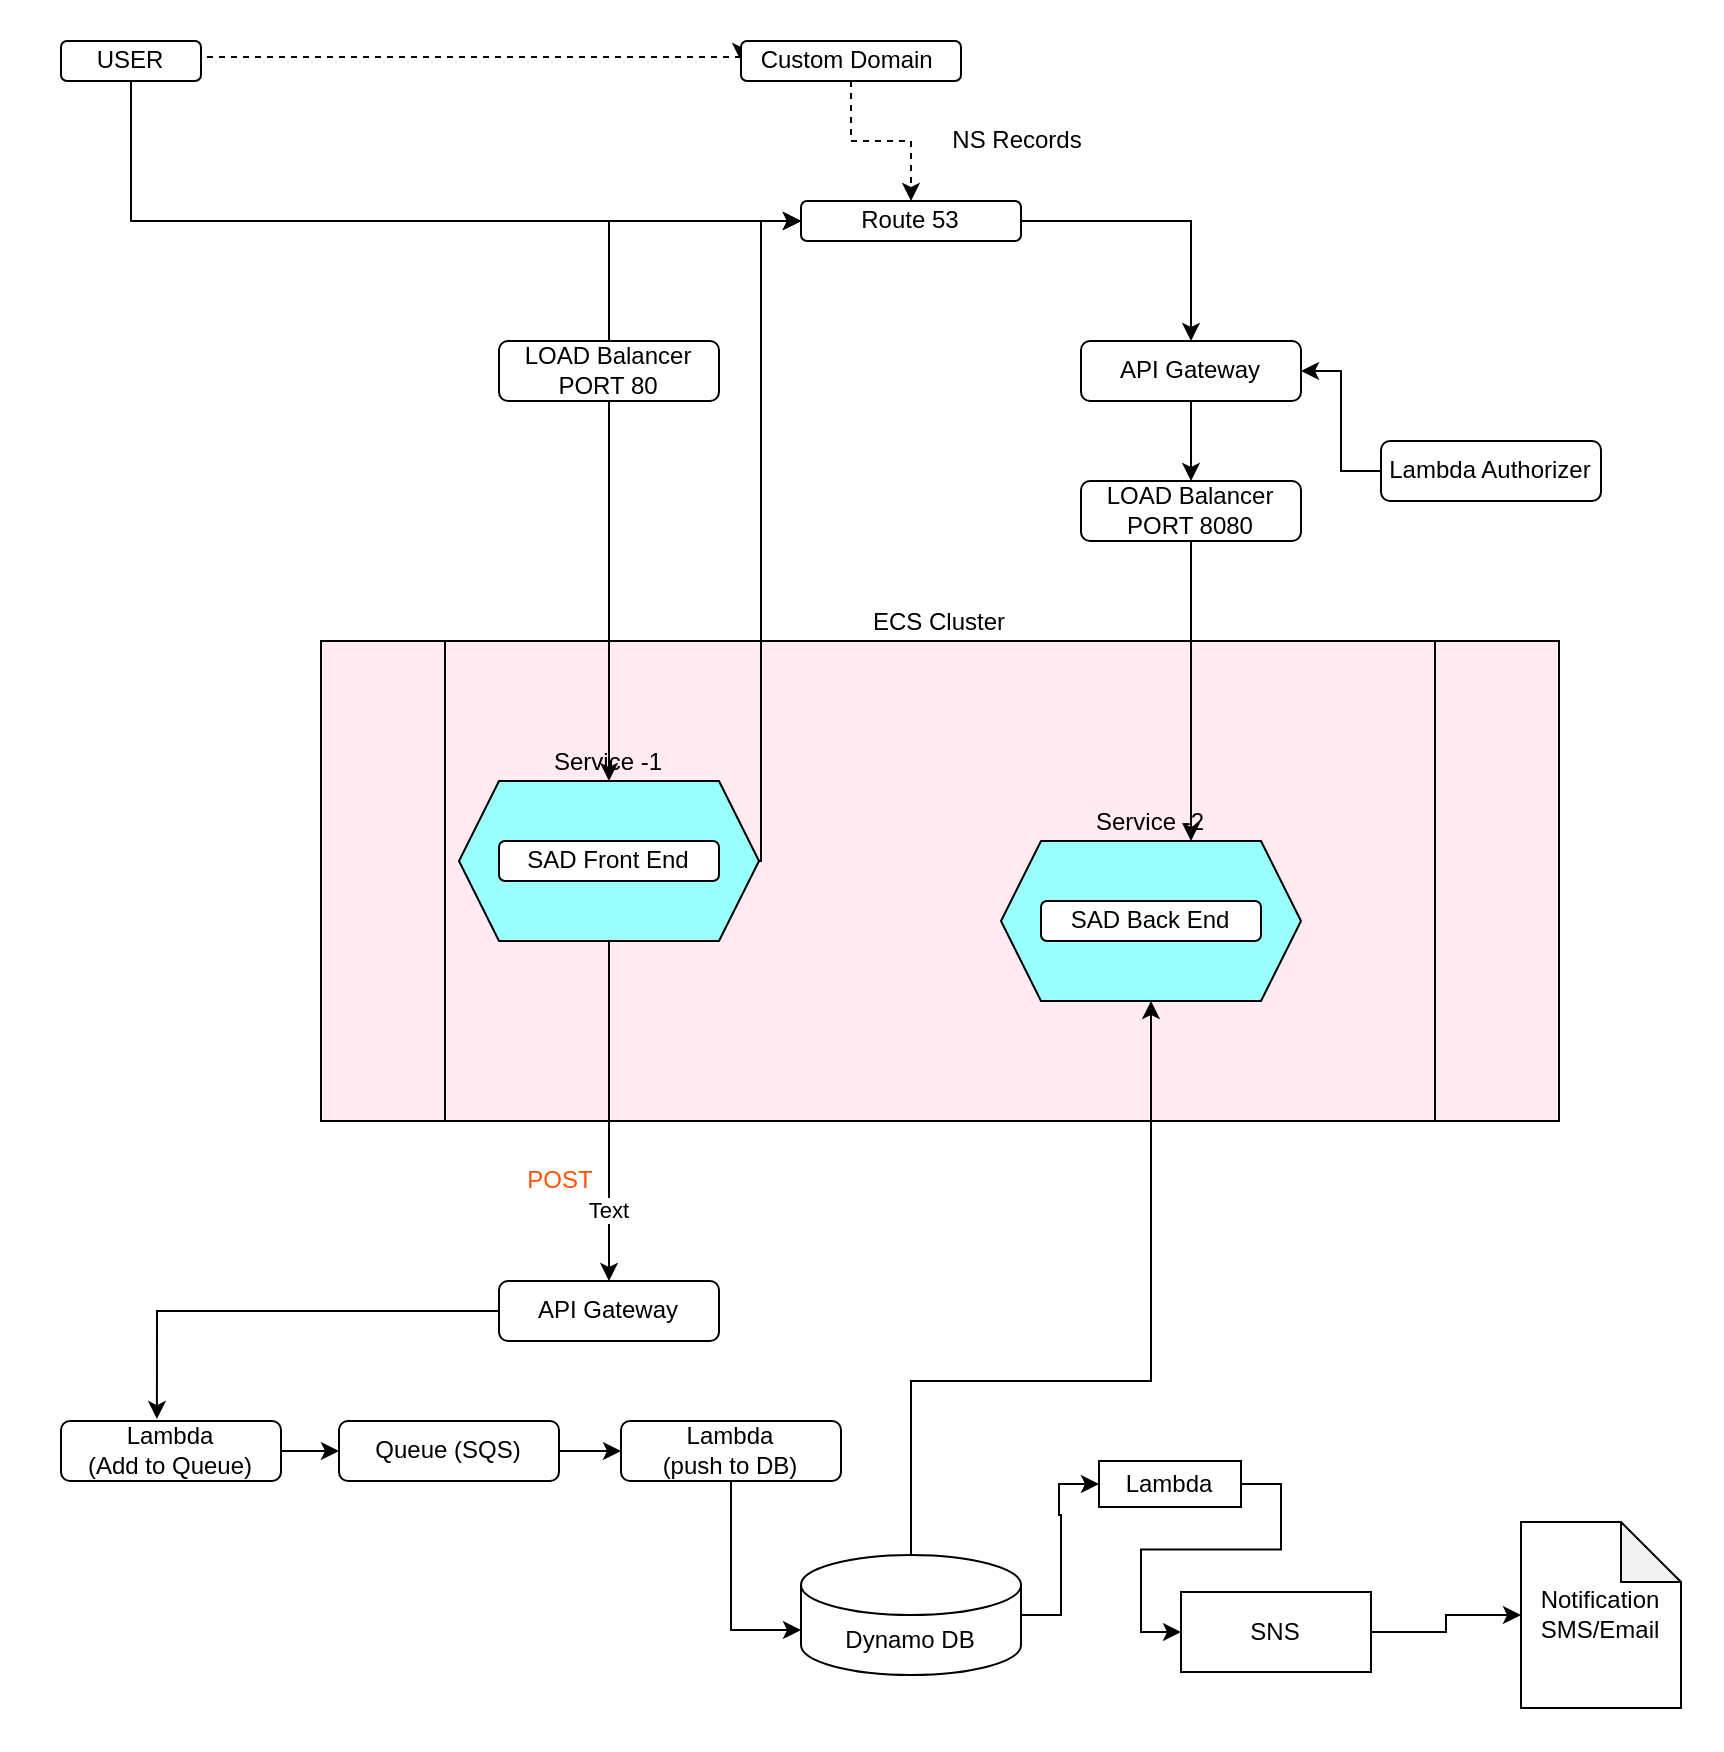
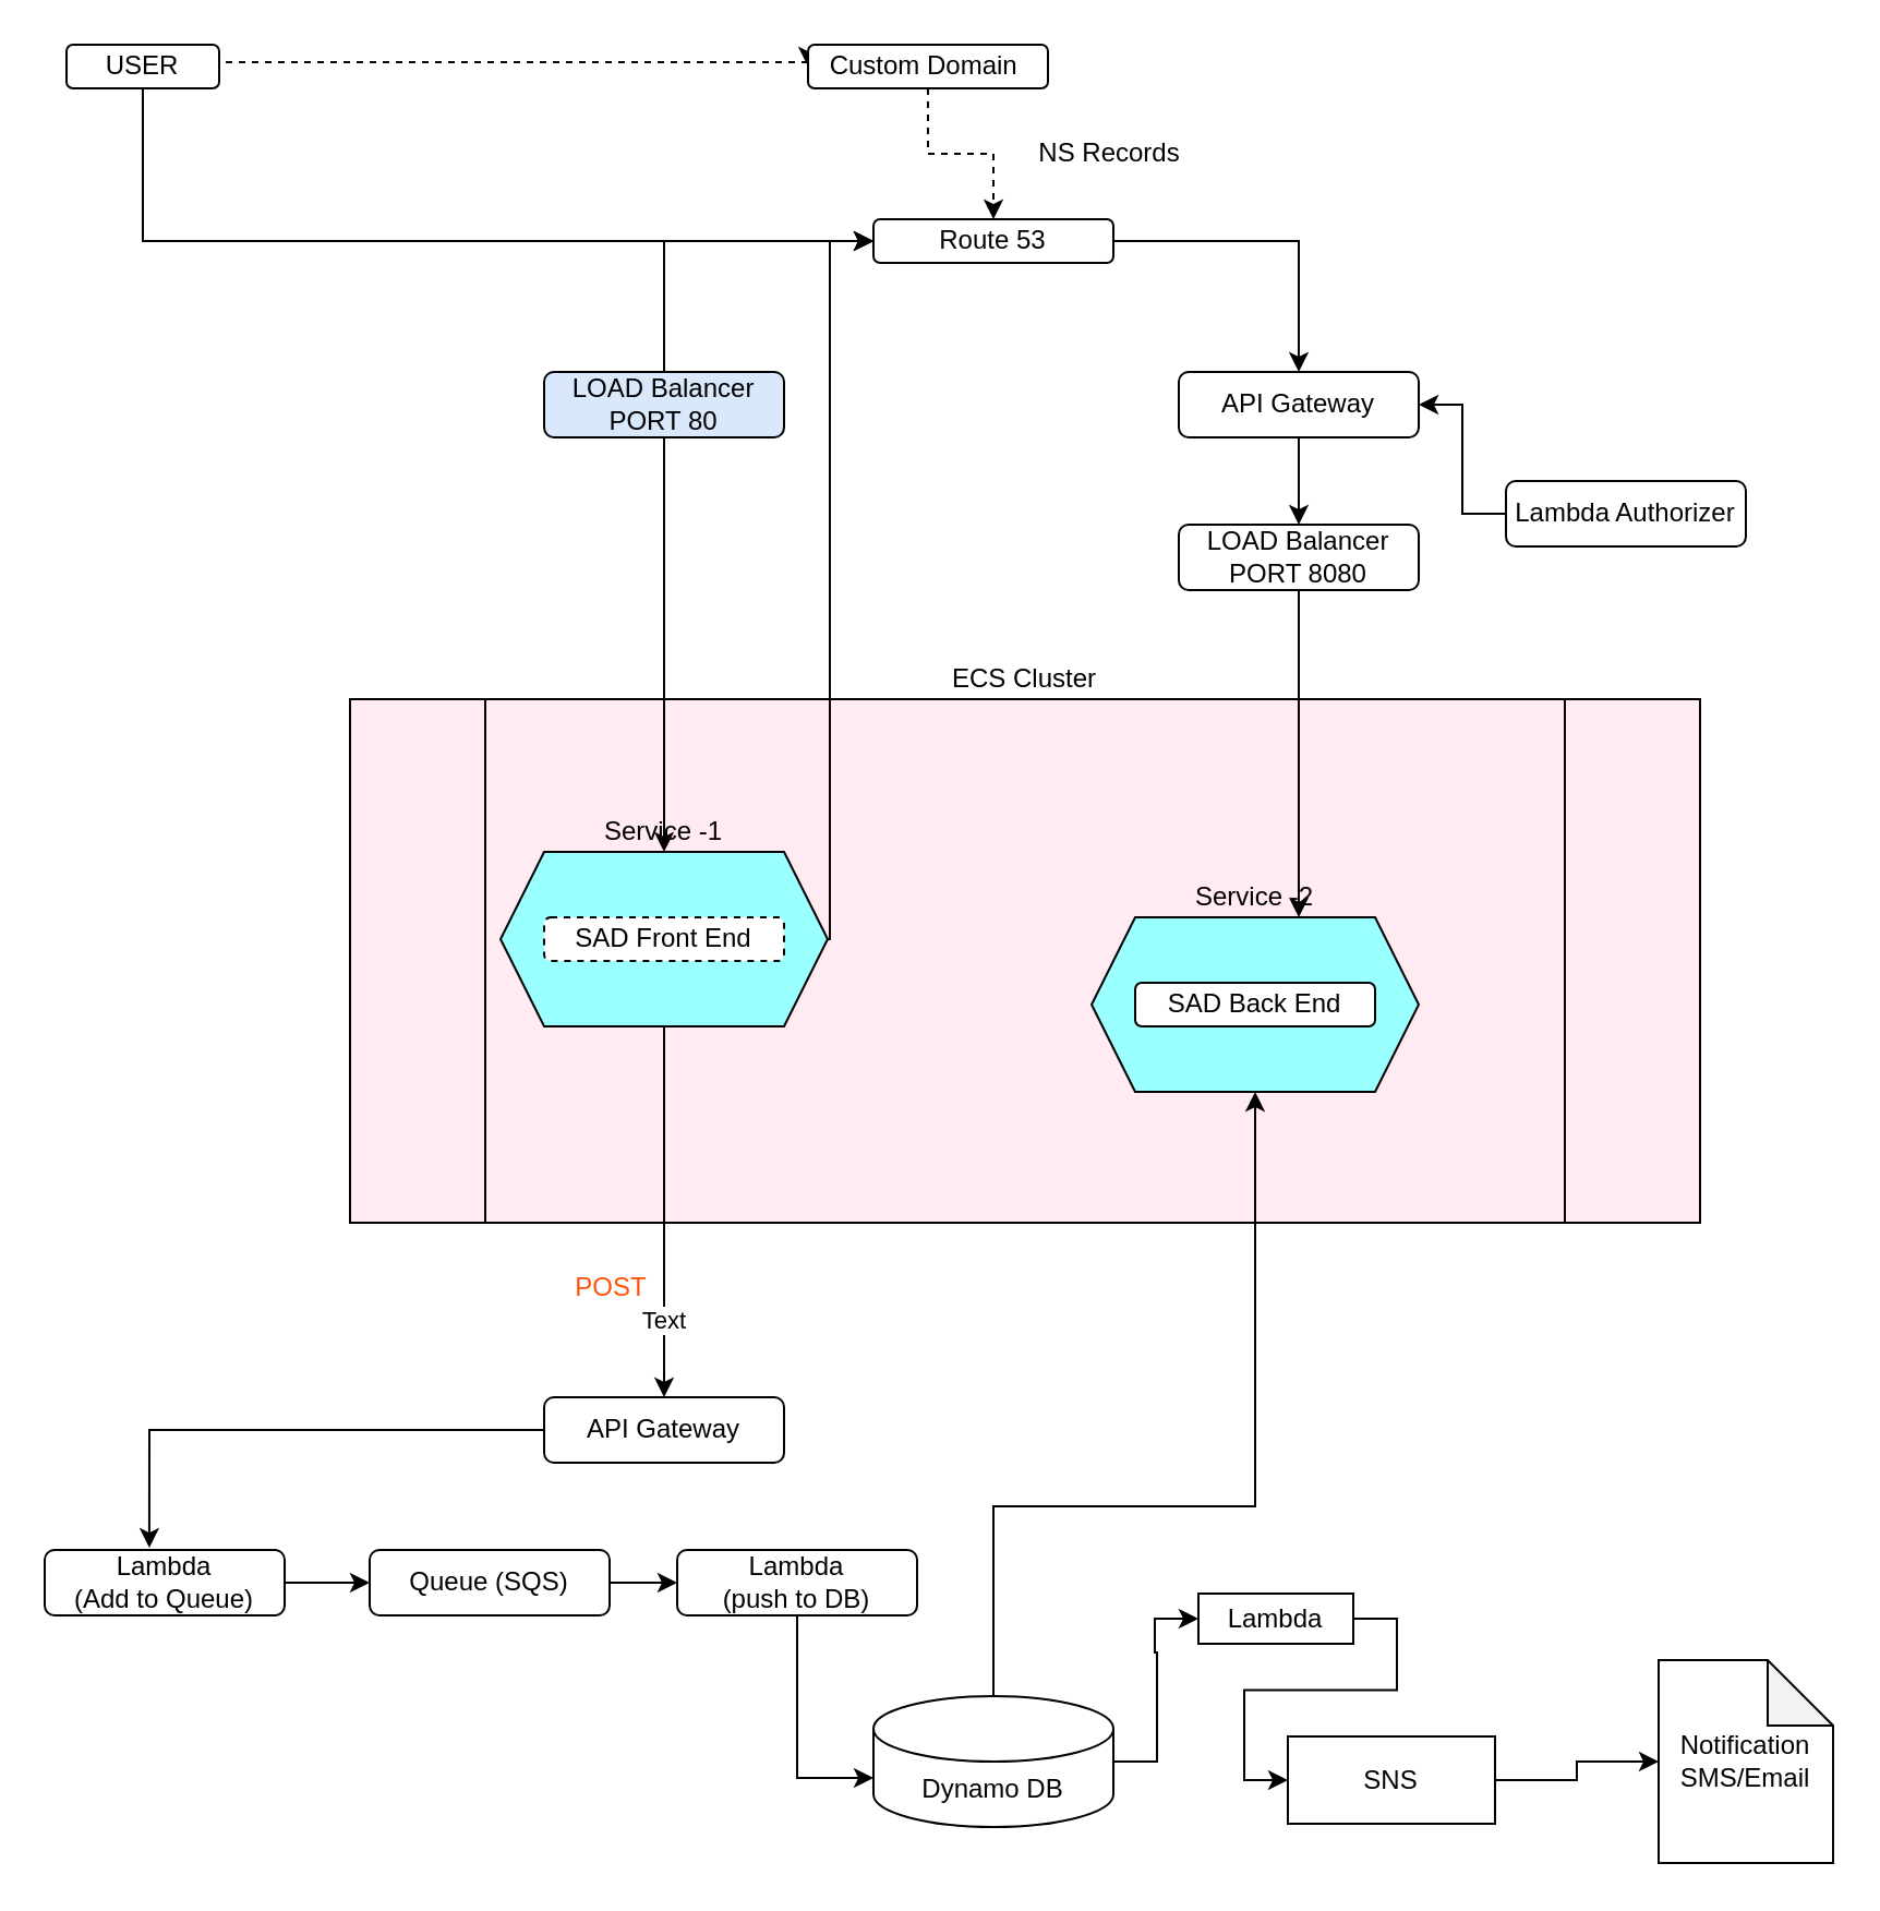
  <mxCell id="0" />
  <mxCell id="1" parent="0" />
  <mxCell id="2" value="ECS Cluster" style="shape=process;whiteSpace=wrap;html=1;backgroundOutline=1;fillColor=#FFEBF1;labelPosition=center;verticalLabelPosition=top;align=center;verticalAlign=bottom;" parent="1" vertex="1"><mxGeometry x="160" y="320" width="619" height="240" as="geometry" /></mxCell>
  <mxCell id="3" value="Service -2" style="shape=hexagon;perimeter=hexagonPerimeter2;whiteSpace=wrap;html=1;fixedSize=1;fillColor=#99FFFF;labelPosition=center;verticalLabelPosition=top;align=center;verticalAlign=bottom;" parent="1" vertex="1"><mxGeometry x="500" y="420" width="150" height="80" as="geometry" /></mxCell>
  <mxCell id="4" style="edgeStyle=orthogonalEdgeStyle;rounded=0;orthogonalLoop=1;jettySize=auto;html=1;entryX=0;entryY=0.5;entryDx=0;entryDy=0;exitX=0.5;exitY=0;exitDx=0;exitDy=0;" parent="1" source="20" target="26" edge="1"><mxGeometry relative="1" as="geometry"><mxPoint x="380" y="520" as="sourcePoint" /><Array as="points"><mxPoint x="304" y="110" /></Array></mxGeometry></mxCell>
  <mxCell id="5" style="edgeStyle=orthogonalEdgeStyle;rounded=0;orthogonalLoop=1;jettySize=auto;html=1;entryX=0;entryY=0.5;entryDx=0;entryDy=0;" parent="1" source="6" target="26" edge="1"><mxGeometry relative="1" as="geometry"><mxPoint x="430" y="80" as="targetPoint" /><Array as="points"><mxPoint x="380" y="430" /><mxPoint x="380" y="110" /></Array></mxGeometry></mxCell>
  <mxCell id="6" value="Service -1" style="shape=hexagon;perimeter=hexagonPerimeter2;whiteSpace=wrap;html=1;fixedSize=1;fillColor=#99FFFF;labelPosition=center;verticalLabelPosition=top;align=center;verticalAlign=bottom;" parent="1" vertex="1"><mxGeometry x="229" y="390" width="150" height="80" as="geometry" /></mxCell>
  <mxCell id="7" style="edgeStyle=elbowEdgeStyle;rounded=0;orthogonalLoop=1;jettySize=auto;html=1;entryX=0;entryY=0.5;entryDx=0;entryDy=0;elbow=vertical;" parent="1" source="9" target="26" edge="1"><mxGeometry relative="1" as="geometry"><mxPoint x="160" y="140" as="targetPoint" /><Array as="points"><mxPoint x="220" y="110" /></Array></mxGeometry></mxCell>
  <mxCell id="8" style="edgeStyle=elbowEdgeStyle;rounded=0;orthogonalLoop=1;jettySize=auto;elbow=vertical;html=1;exitX=1;exitY=0.25;exitDx=0;exitDy=0;entryX=0;entryY=0.5;entryDx=0;entryDy=0;dashed=1;" parent="1" source="9" target="24" edge="1"><mxGeometry relative="1" as="geometry" /></mxCell>
  <mxCell id="9" value="USER" style="rounded=1;whiteSpace=wrap;html=1;" parent="1" vertex="1"><mxGeometry x="30" y="20" width="70" height="20" as="geometry" /></mxCell>
- <mxCell id="10" value="SAD Front End" style="rounded=1;whiteSpace=wrap;html=1;" parent="1" vertex="1"><mxGeometry x="249" y="420" width="110" height="20" as="geometry" /></mxCell>
+ <mxCell id="10" value="SAD Front End" style="rounded=1;whiteSpace=wrap;html=1;dashed=1;" parent="1" vertex="1"><mxGeometry x="249" y="420" width="110" height="20" as="geometry" /></mxCell>
  <mxCell id="11" value="SAD Back End" style="rounded=1;whiteSpace=wrap;html=1;" parent="1" vertex="1"><mxGeometry x="520" y="450" width="110" height="20" as="geometry" /></mxCell>
  <mxCell id="12" value="" style="edgeStyle=orthogonalEdgeStyle;rounded=0;orthogonalLoop=1;jettySize=auto;html=1;" parent="1" source="13" target="22" edge="1"><mxGeometry relative="1" as="geometry" /></mxCell>
  <mxCell id="13" value="API Gateway" style="rounded=1;whiteSpace=wrap;html=1;" parent="1" vertex="1"><mxGeometry x="540" y="170" width="110" height="30" as="geometry" /></mxCell>
  <mxCell id="14" style="edgeStyle=orthogonalEdgeStyle;rounded=0;orthogonalLoop=1;jettySize=auto;html=1;" parent="1" source="16" target="3" edge="1"><mxGeometry relative="1" as="geometry"><Array as="points"><mxPoint x="455" y="690" /><mxPoint x="575" y="690" /></Array></mxGeometry></mxCell>
  <mxCell id="15" value="" style="edgeStyle=orthogonalEdgeStyle;rounded=0;orthogonalLoop=1;jettySize=auto;html=1;entryX=0;entryY=0.5;entryDx=0;entryDy=0;" edge="1" parent="1" source="16" target="43"><mxGeometry relative="1" as="geometry" /></mxCell>
  <mxCell id="16" value="Dynamo DB" style="shape=cylinder3;whiteSpace=wrap;html=1;boundedLbl=1;backgroundOutline=1;size=15;" parent="1" vertex="1"><mxGeometry x="400" y="777" width="110" height="60" as="geometry" /></mxCell>
  <mxCell id="17" style="edgeStyle=orthogonalEdgeStyle;rounded=0;orthogonalLoop=1;jettySize=auto;html=1;exitX=0.5;exitY=1;exitDx=0;exitDy=0;entryX=0.5;entryY=0;entryDx=0;entryDy=0;" parent="1" source="20" target="6" edge="1"><mxGeometry relative="1" as="geometry" /></mxCell>
  <mxCell id="18" style="edgeStyle=elbowEdgeStyle;rounded=0;orthogonalLoop=1;jettySize=auto;html=1;exitX=0.5;exitY=1;exitDx=0;exitDy=0;entryX=0.5;entryY=0;entryDx=0;entryDy=0;" parent="1" source="6" target="34" edge="1"><mxGeometry relative="1" as="geometry" /></mxCell>
  <mxCell id="19" value="Text" style="edgeLabel;html=1;align=center;verticalAlign=middle;resizable=0;points=[];" parent="18" vertex="1" connectable="0"><mxGeometry x="0.579" y="-1" relative="1" as="geometry"><mxPoint as="offset" /></mxGeometry></mxCell>
- <mxCell id="20" value="LOAD Balancer&lt;br&gt;PORT 80" style="rounded=1;whiteSpace=wrap;html=1;" parent="1" vertex="1"><mxGeometry x="249" y="170" width="110" height="30" as="geometry" /></mxCell>
+ <mxCell id="20" value="LOAD Balancer&lt;br&gt;PORT 80" style="rounded=1;whiteSpace=wrap;html=1;fillColor=#dae8fc;" parent="1" vertex="1"><mxGeometry x="249" y="170" width="110" height="30" as="geometry" /></mxCell>
  <mxCell id="21" style="edgeStyle=orthogonalEdgeStyle;rounded=0;orthogonalLoop=1;jettySize=auto;html=1;" parent="1" source="22" target="3" edge="1"><mxGeometry relative="1" as="geometry"><Array as="points"><mxPoint x="595" y="370" /><mxPoint x="595" y="370" /></Array></mxGeometry></mxCell>
  <mxCell id="22" value="LOAD Balancer&lt;br&gt;PORT 8080" style="rounded=1;whiteSpace=wrap;html=1;" parent="1" vertex="1"><mxGeometry x="540" y="240" width="110" height="30" as="geometry" /></mxCell>
  <mxCell id="23" value="" style="edgeStyle=orthogonalEdgeStyle;rounded=0;orthogonalLoop=1;jettySize=auto;html=1;dashed=1;" parent="1" source="24" target="26" edge="1"><mxGeometry relative="1" as="geometry" /></mxCell>
  <mxCell id="24" value="Custom Domain&amp;nbsp;" style="rounded=1;whiteSpace=wrap;html=1;" parent="1" vertex="1"><mxGeometry x="370" y="20" width="110" height="20" as="geometry" /></mxCell>
  <mxCell id="25" style="edgeStyle=orthogonalEdgeStyle;rounded=0;orthogonalLoop=1;jettySize=auto;html=1;" edge="1" parent="1" source="26" target="13"><mxGeometry relative="1" as="geometry" /></mxCell>
  <mxCell id="26" value="Route 53" style="rounded=1;whiteSpace=wrap;html=1;" parent="1" vertex="1"><mxGeometry x="400" y="100" width="110" height="20" as="geometry" /></mxCell>
  <mxCell id="27" value="NS Records" style="text;html=1;strokeColor=none;fillColor=none;align=center;verticalAlign=middle;whiteSpace=wrap;rounded=0;" parent="1" vertex="1"><mxGeometry x="456" y="60" width="105" height="20" as="geometry" /></mxCell>
  <mxCell id="28" value="" style="edgeStyle=orthogonalEdgeStyle;rounded=0;orthogonalLoop=1;jettySize=auto;html=1;entryX=1;entryY=0.5;entryDx=0;entryDy=0;" parent="1" source="29" target="13" edge="1"><mxGeometry relative="1" as="geometry" /></mxCell>
  <mxCell id="29" value="Lambda Authorizer" style="rounded=1;whiteSpace=wrap;html=1;" parent="1" vertex="1"><mxGeometry x="690" y="220" width="110" height="30" as="geometry" /></mxCell>
  <mxCell id="30" style="edgeStyle=orthogonalEdgeStyle;rounded=0;orthogonalLoop=1;jettySize=auto;html=1;" parent="1" source="31" target="38" edge="1"><mxGeometry relative="1" as="geometry" /></mxCell>
  <mxCell id="31" value="Queue (SQS)" style="rounded=1;whiteSpace=wrap;html=1;" parent="1" vertex="1"><mxGeometry x="169" y="710" width="110" height="30" as="geometry" /></mxCell>
  <mxCell id="32" value="POST" style="text;html=1;strokeColor=none;fillColor=none;align=center;verticalAlign=middle;whiteSpace=wrap;rounded=0;fontColor=#FF5208;" parent="1" vertex="1"><mxGeometry x="260" y="580" width="40" height="20" as="geometry" /></mxCell>
  <mxCell id="33" style="edgeStyle=orthogonalEdgeStyle;rounded=0;orthogonalLoop=1;jettySize=auto;html=1;exitX=0;exitY=0.5;exitDx=0;exitDy=0;entryX=0.436;entryY=-0.033;entryDx=0;entryDy=0;entryPerimeter=0;" parent="1" source="34" target="36" edge="1"><mxGeometry relative="1" as="geometry" /></mxCell>
  <mxCell id="34" value="API Gateway" style="rounded=1;whiteSpace=wrap;html=1;" parent="1" vertex="1"><mxGeometry x="249" y="640" width="110" height="30" as="geometry" /></mxCell>
  <mxCell id="35" style="edgeStyle=orthogonalEdgeStyle;rounded=0;orthogonalLoop=1;jettySize=auto;html=1;" parent="1" source="36" target="31" edge="1"><mxGeometry relative="1" as="geometry" /></mxCell>
- <mxCell id="36" value="Lambda&lt;br&gt;(Add to Queue)" style="rounded=1;whiteSpace=wrap;html=1;" parent="1" vertex="1"><mxGeometry x="30" y="710" width="110" height="30" as="geometry" /></mxCell>
+ <mxCell id="36" value="Lambda&lt;br&gt;(Add to Queue)" style="rounded=1;whiteSpace=wrap;html=1;" parent="1" vertex="1"><mxGeometry y="710" width="110" height="30" as="geometry" x="20" /></mxCell>
  <mxCell id="37" style="edgeStyle=orthogonalEdgeStyle;rounded=0;orthogonalLoop=1;jettySize=auto;html=1;entryX=0;entryY=0;entryDx=0;entryDy=37.5;entryPerimeter=0;exitX=0.5;exitY=1;exitDx=0;exitDy=0;" parent="1" source="38" target="16" edge="1"><mxGeometry relative="1" as="geometry" /></mxCell>
  <mxCell id="38" value="Lambda&lt;br&gt;(push to DB)" style="rounded=1;whiteSpace=wrap;html=1;" parent="1" vertex="1"><mxGeometry x="310" y="710" width="110" height="30" as="geometry" /></mxCell>
  <mxCell id="39" value="" style="edgeStyle=orthogonalEdgeStyle;rounded=0;orthogonalLoop=1;jettySize=auto;html=1;" edge="1" parent="1" source="40" target="41"><mxGeometry relative="1" as="geometry" /></mxCell>
  <mxCell id="40" value="SNS" style="whiteSpace=wrap;html=1;" vertex="1" parent="1"><mxGeometry x="590" y="795.5" width="95" height="40" as="geometry" /></mxCell>
  <mxCell id="41" value="Notification&lt;br&gt;SMS/Email" style="shape=note;whiteSpace=wrap;html=1;backgroundOutline=1;darkOpacity=0.05;" vertex="1" parent="1"><mxGeometry x="760" y="760.5" width="80" height="93" as="geometry" /></mxCell>
  <mxCell id="42" style="edgeStyle=orthogonalEdgeStyle;rounded=0;orthogonalLoop=1;jettySize=auto;html=1;entryX=0;entryY=0.5;entryDx=0;entryDy=0;fontColor=#FF5208;exitX=1;exitY=0.5;exitDx=0;exitDy=0;" edge="1" parent="1" source="43" target="40"><mxGeometry relative="1" as="geometry" /></mxCell>
  <mxCell id="43" value="Lambda" style="whiteSpace=wrap;html=1;" vertex="1" parent="1"><mxGeometry x="549" y="730" width="71" height="23" as="geometry" /></mxCell>
